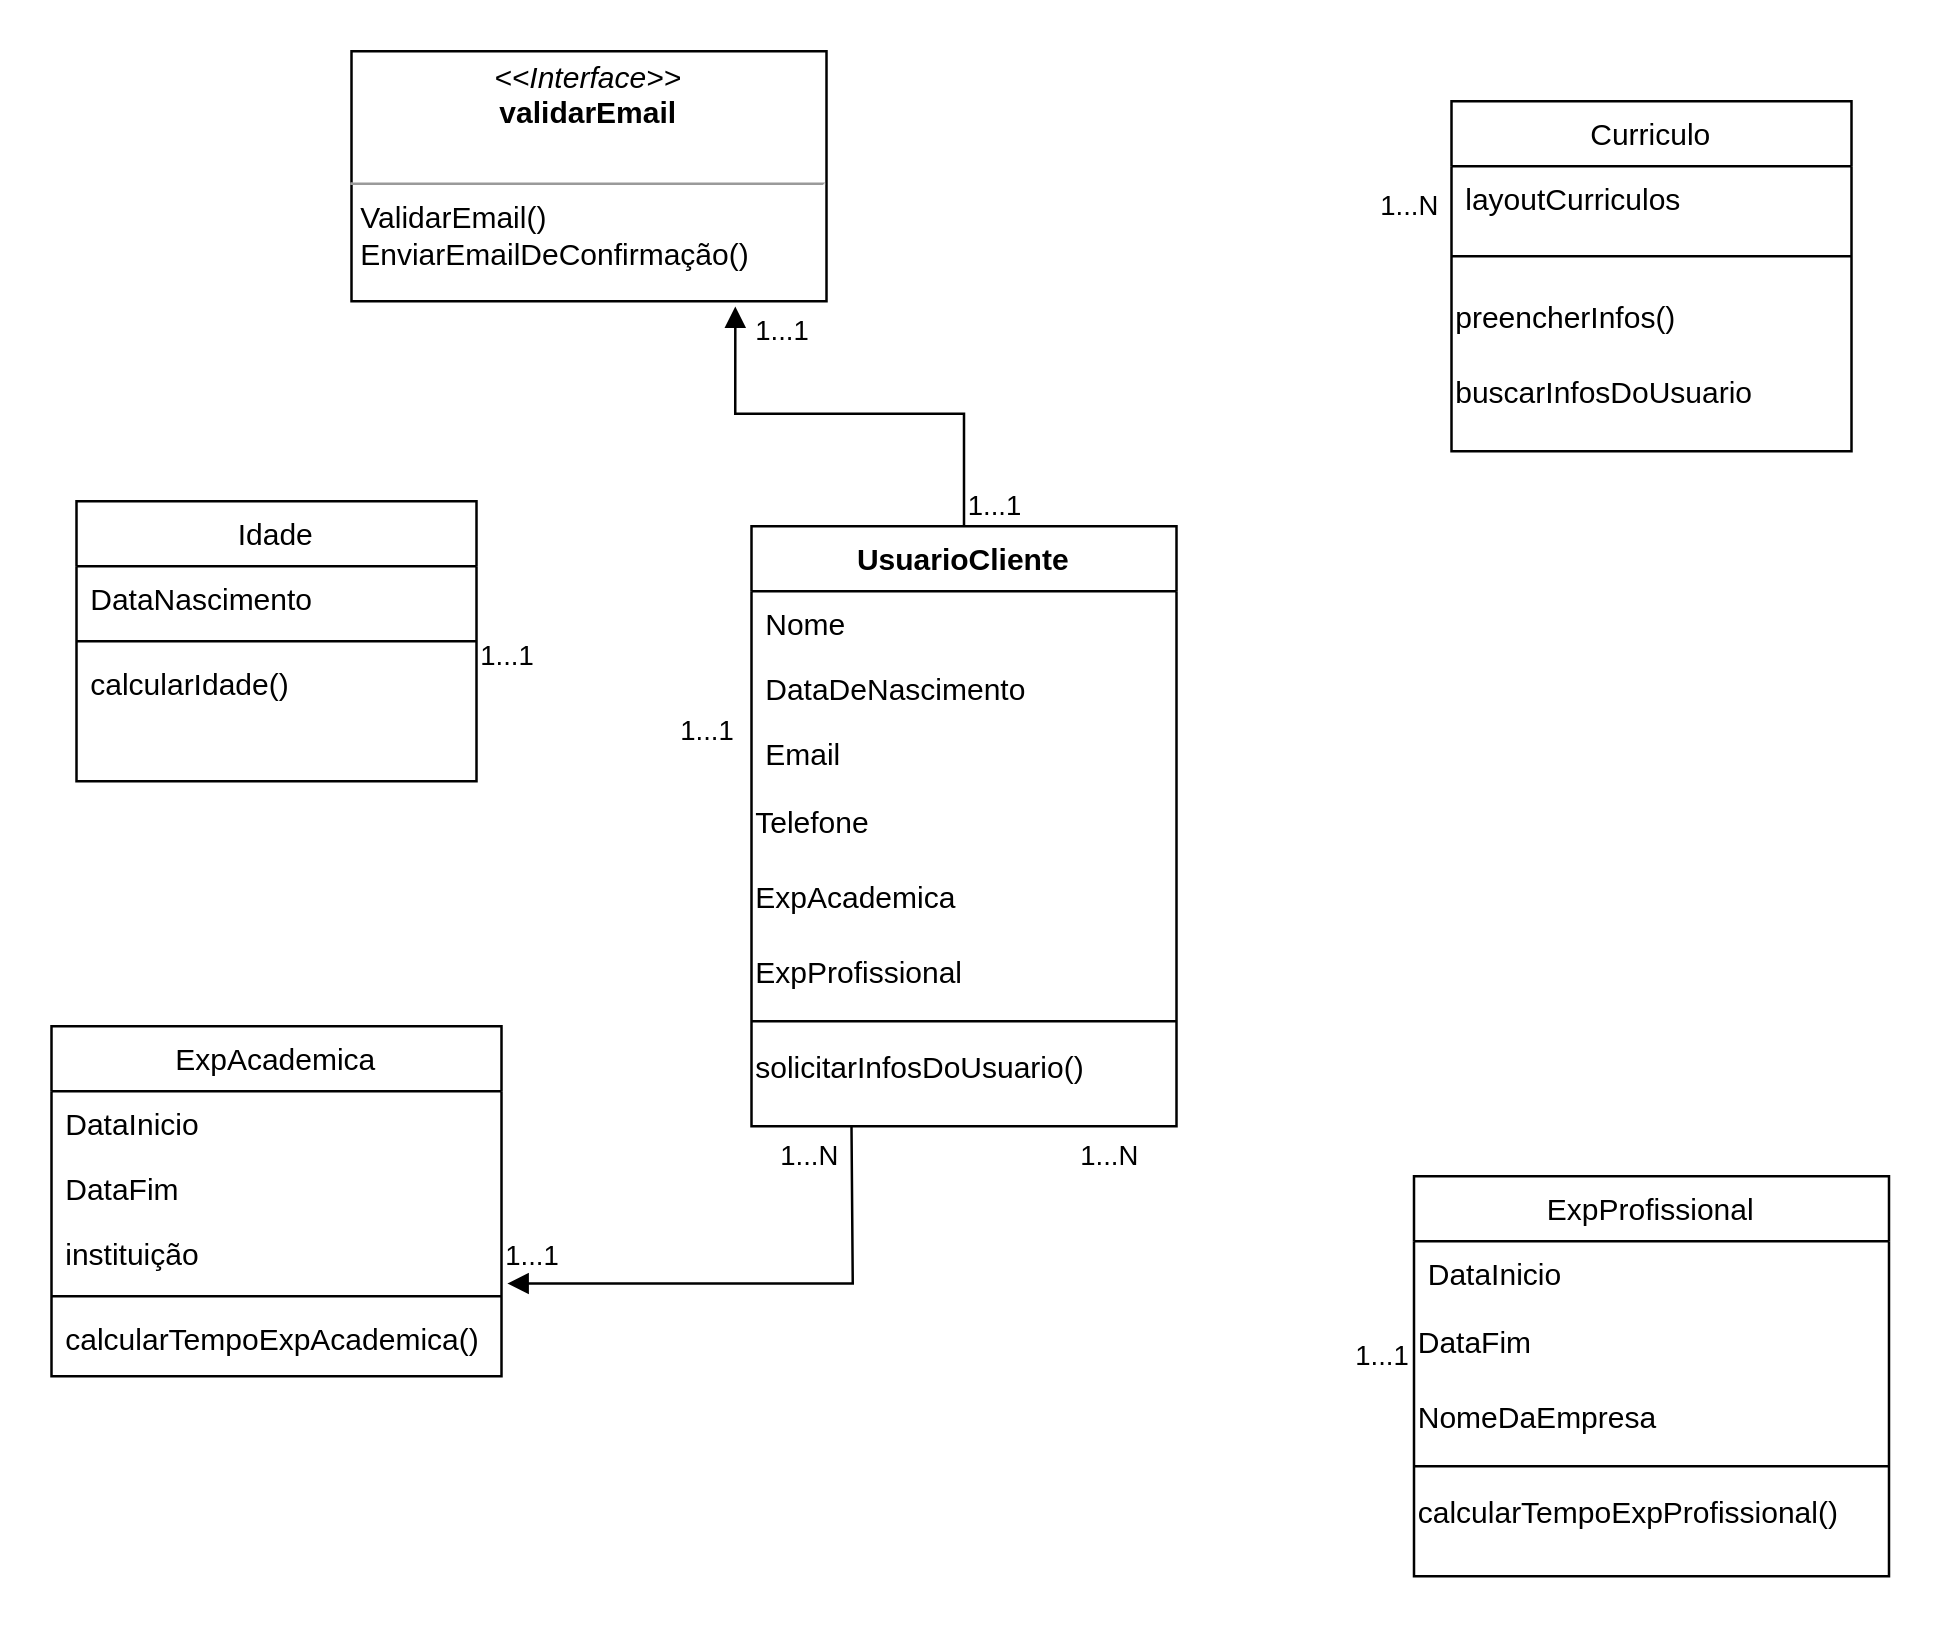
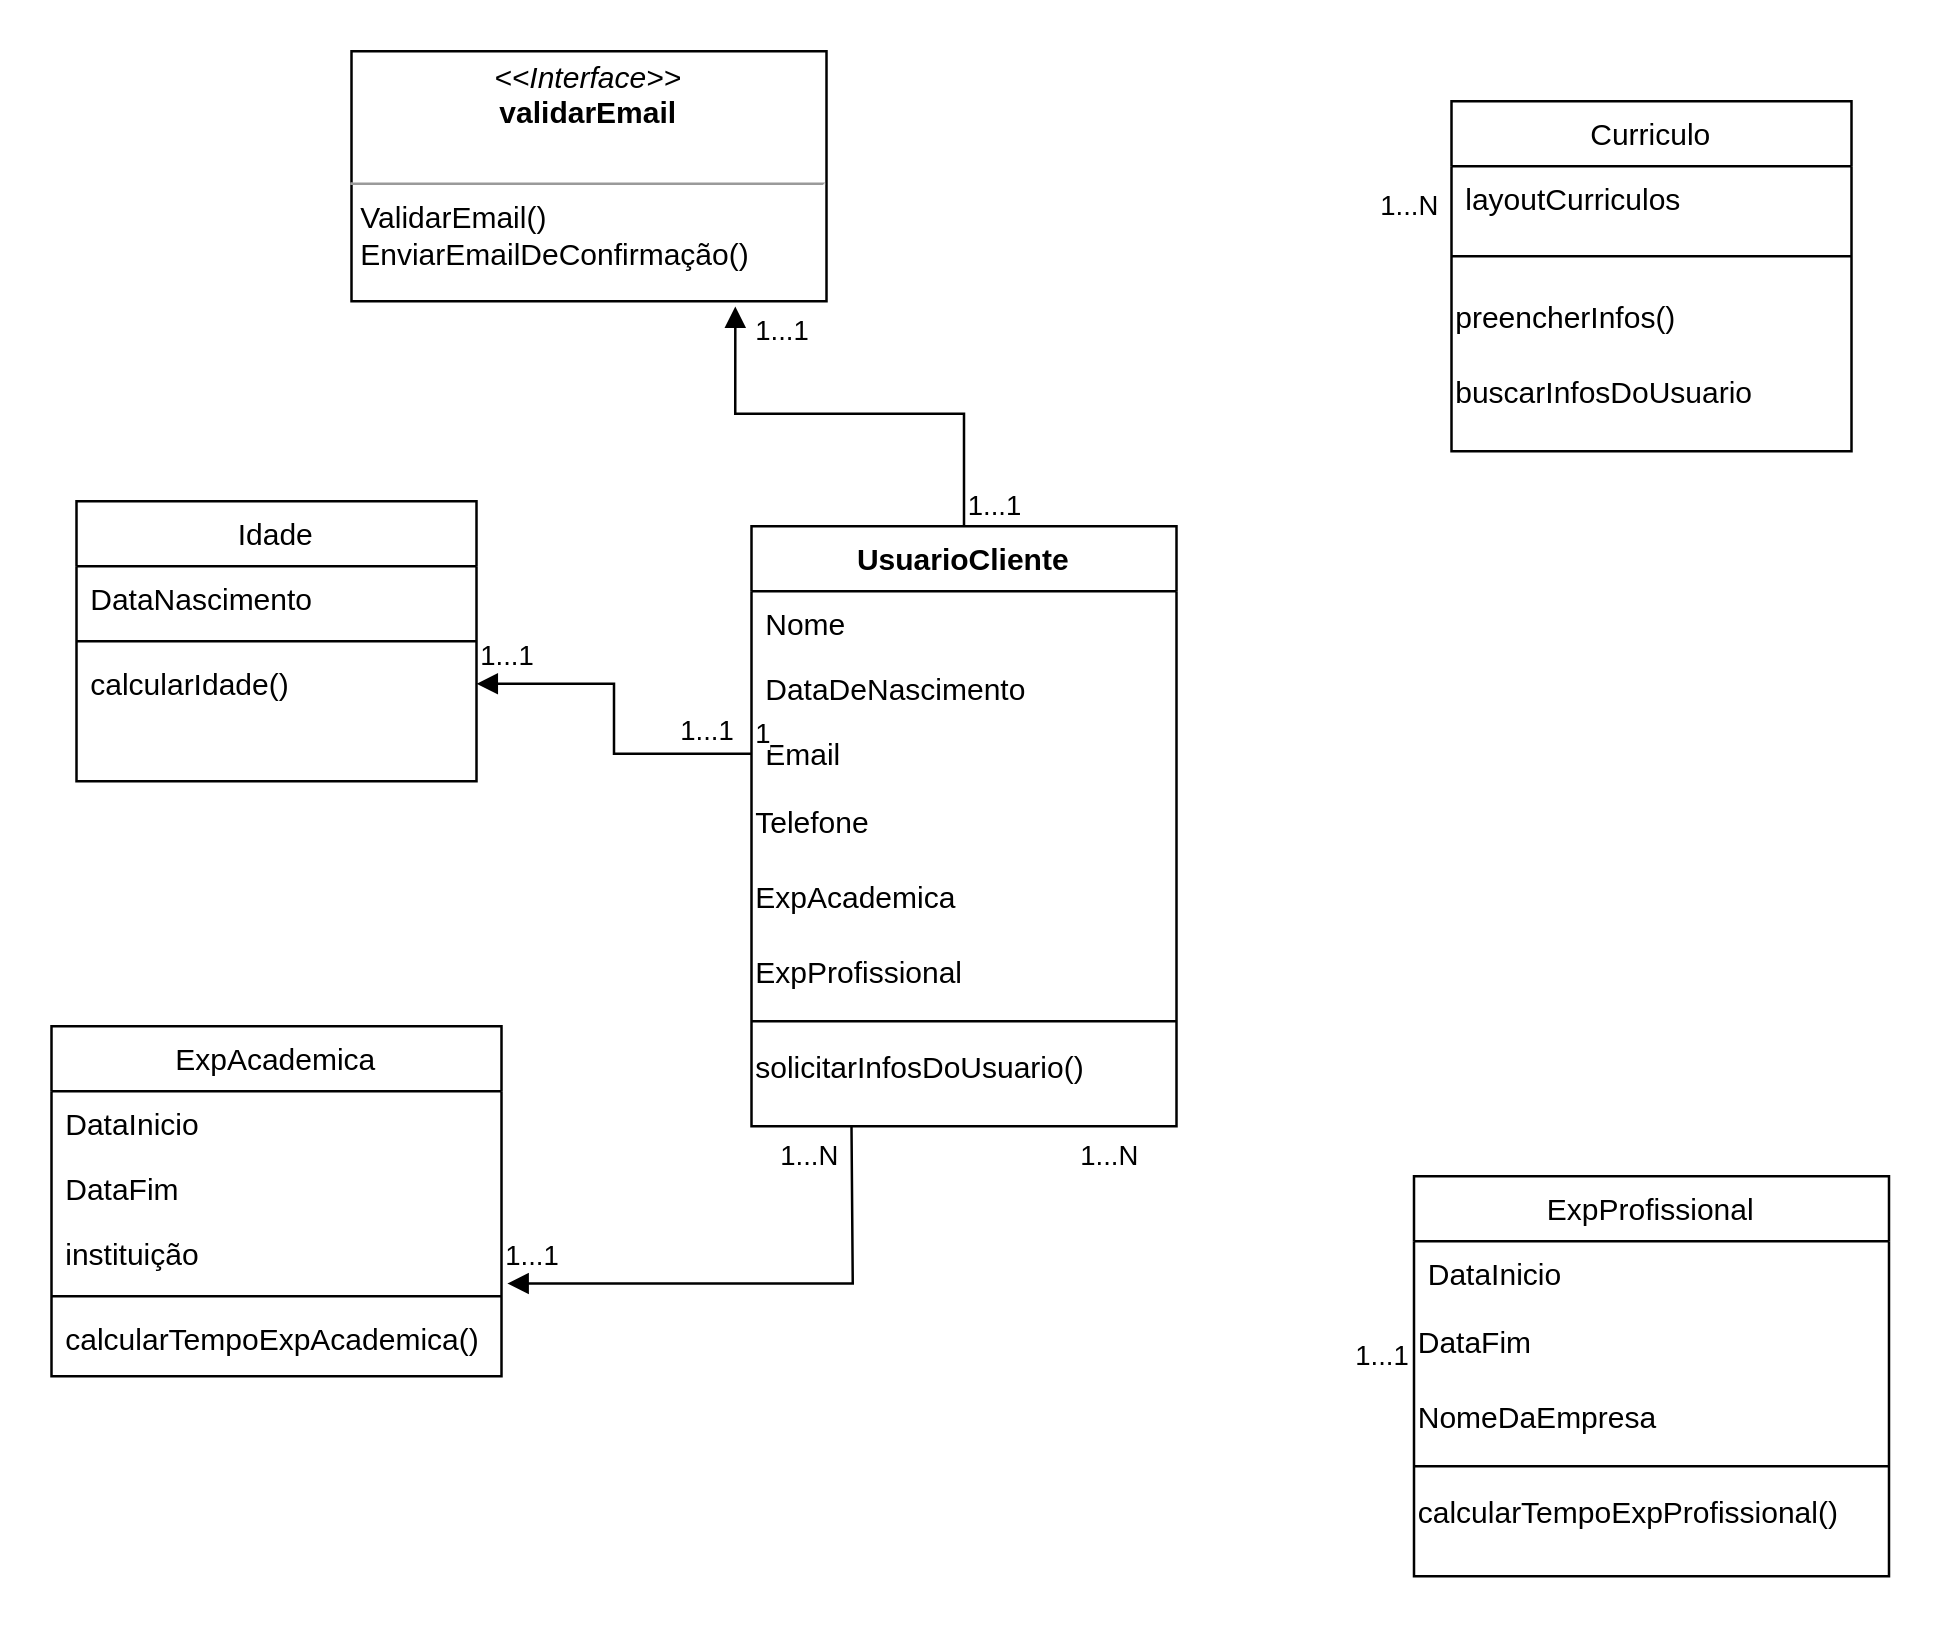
  <mxCell id="0" />
  <mxCell id="1" parent="0" />
  <mxCell id="2" value="UsuarioCliente" style="swimlane;fontStyle=1;align=center;verticalAlign=top;childLayout=stackLayout;horizontal=1;startSize=26;horizontalStack=0;resizeParent=1;resizeLast=0;collapsible=1;marginBottom=0;rounded=0;shadow=0;strokeWidth=1;" vertex="1" parent="1"><mxGeometry x="300" y="210" width="170" height="240" as="geometry"><mxRectangle x="230" y="140" width="160" height="26" as="alternateBounds" /></mxGeometry></mxCell>
  <mxCell id="3" value="Nome" style="text;align=left;verticalAlign=top;spacingLeft=4;spacingRight=4;overflow=hidden;rotatable=0;points=[[0,0.5],[1,0.5]];portConstraint=eastwest;" vertex="1" parent="2"><mxGeometry y="26" width="170" height="26" as="geometry" /></mxCell>
  <mxCell id="4" value="DataDeNascimento    " style="text;align=left;verticalAlign=top;spacingLeft=4;spacingRight=4;overflow=hidden;rotatable=0;points=[[0,0.5],[1,0.5]];portConstraint=eastwest;rounded=0;shadow=0;html=0;" vertex="1" parent="2"><mxGeometry y="52" width="170" height="26" as="geometry" /></mxCell>
  <mxCell id="5" value="Email" style="text;align=left;verticalAlign=top;spacingLeft=4;spacingRight=4;overflow=hidden;rotatable=0;points=[[0,0.5],[1,0.5]];portConstraint=eastwest;rounded=0;shadow=0;html=0;" vertex="1" parent="2"><mxGeometry y="78" width="170" height="26" as="geometry" /></mxCell>
  <mxCell id="6" value="Telefone&lt;br&gt;" style="text;html=1;align=left;verticalAlign=middle;resizable=0;points=[];autosize=1;strokeColor=none;fillColor=none;" vertex="1" parent="2"><mxGeometry y="104" width="170" height="30" as="geometry" /></mxCell>
  <mxCell id="7" value="ExpAcademica" style="text;html=1;align=left;verticalAlign=middle;resizable=0;points=[];autosize=1;strokeColor=none;fillColor=none;" vertex="1" parent="2"><mxGeometry y="134" width="170" height="30" as="geometry" /></mxCell>
  <mxCell id="8" value="ExpProfissional" style="text;html=1;align=left;verticalAlign=middle;resizable=0;points=[];autosize=1;strokeColor=none;fillColor=none;" vertex="1" parent="2"><mxGeometry y="164" width="170" height="30" as="geometry" /></mxCell>
  <mxCell id="9" value="" style="line;html=1;strokeWidth=1;align=left;verticalAlign=middle;spacingTop=-1;spacingLeft=3;spacingRight=3;rotatable=0;labelPosition=right;points=[];portConstraint=eastwest;" vertex="1" parent="2"><mxGeometry y="194" width="170" height="8" as="geometry" /></mxCell>
  <mxCell id="10" value="solicitarInfosDoUsuario()" style="text;html=1;align=left;verticalAlign=middle;resizable=0;points=[];autosize=1;strokeColor=none;fillColor=none;" vertex="1" parent="2"><mxGeometry y="202" width="170" height="30" as="geometry" /></mxCell>
  <mxCell id="11" value="ExpAcademica&#10;" style="swimlane;fontStyle=0;align=center;verticalAlign=top;childLayout=stackLayout;horizontal=1;startSize=26;horizontalStack=0;resizeParent=1;resizeLast=0;collapsible=1;marginBottom=0;rounded=0;shadow=0;strokeWidth=1;" vertex="1" parent="1"><mxGeometry x="20" y="410" width="180" height="140" as="geometry"><mxRectangle x="130" y="380" width="160" height="26" as="alternateBounds" /></mxGeometry></mxCell>
  <mxCell id="12" value="DataInicio" style="text;align=left;verticalAlign=top;spacingLeft=4;spacingRight=4;overflow=hidden;rotatable=0;points=[[0,0.5],[1,0.5]];portConstraint=eastwest;" vertex="1" parent="11"><mxGeometry y="26" width="180" height="26" as="geometry" /></mxCell>
  <mxCell id="13" value="DataFim" style="text;align=left;verticalAlign=top;spacingLeft=4;spacingRight=4;overflow=hidden;rotatable=0;points=[[0,0.5],[1,0.5]];portConstraint=eastwest;rounded=0;shadow=0;html=0;" vertex="1" parent="11"><mxGeometry y="52" width="180" height="26" as="geometry" /></mxCell>
  <mxCell id="14" value="instituição " style="text;align=left;verticalAlign=top;spacingLeft=4;spacingRight=4;overflow=hidden;rotatable=0;points=[[0,0.5],[1,0.5]];portConstraint=eastwest;rounded=0;shadow=0;html=0;" vertex="1" parent="11"><mxGeometry y="78" width="180" height="26" as="geometry" /></mxCell>
  <mxCell id="15" value="" style="line;html=1;strokeWidth=1;align=left;verticalAlign=middle;spacingTop=-1;spacingLeft=3;spacingRight=3;rotatable=0;labelPosition=right;points=[];portConstraint=eastwest;" vertex="1" parent="11"><mxGeometry y="104" width="180" height="8" as="geometry" /></mxCell>
  <mxCell id="16" value="calcularTempoExpAcademica()" style="text;align=left;verticalAlign=top;spacingLeft=4;spacingRight=4;overflow=hidden;rotatable=0;points=[[0,0.5],[1,0.5]];portConstraint=eastwest;fontStyle=0" vertex="1" parent="11"><mxGeometry y="112" width="180" height="26" as="geometry" /></mxCell>
  <mxCell id="17" value="ExpProfissional" style="swimlane;fontStyle=0;align=center;verticalAlign=top;childLayout=stackLayout;horizontal=1;startSize=26;horizontalStack=0;resizeParent=1;resizeLast=0;collapsible=1;marginBottom=0;rounded=0;shadow=0;strokeWidth=1;" vertex="1" parent="1"><mxGeometry x="565" y="470" width="190" height="160" as="geometry"><mxRectangle x="340" y="380" width="170" height="26" as="alternateBounds" /></mxGeometry></mxCell>
  <mxCell id="18" value="DataInicio" style="text;align=left;verticalAlign=top;spacingLeft=4;spacingRight=4;overflow=hidden;rotatable=0;points=[[0,0.5],[1,0.5]];portConstraint=eastwest;" vertex="1" parent="17"><mxGeometry y="26" width="190" height="26" as="geometry" /></mxCell>
  <mxCell id="19" value="DataFim" style="text;html=1;align=left;verticalAlign=middle;resizable=0;points=[];autosize=1;strokeColor=none;fillColor=none;" vertex="1" parent="17"><mxGeometry y="52" width="190" height="30" as="geometry" /></mxCell>
  <mxCell id="20" value="NomeDaEmpresa" style="text;html=1;align=left;verticalAlign=middle;resizable=0;points=[];autosize=1;strokeColor=none;fillColor=none;" vertex="1" parent="17"><mxGeometry y="82" width="190" height="30" as="geometry" /></mxCell>
  <mxCell id="21" value="" style="line;html=1;strokeWidth=1;align=left;verticalAlign=middle;spacingTop=-1;spacingLeft=3;spacingRight=3;rotatable=0;labelPosition=right;points=[];portConstraint=eastwest;" vertex="1" parent="17"><mxGeometry y="112" width="190" height="8" as="geometry" /></mxCell>
  <mxCell id="22" value="calcularTempoExpProfissional()" style="text;html=1;align=left;verticalAlign=middle;resizable=0;points=[];autosize=1;strokeColor=none;fillColor=none;" vertex="1" parent="17"><mxGeometry y="120" width="190" height="30" as="geometry" /></mxCell>
  <mxCell id="23" value="Curriculo" style="swimlane;fontStyle=0;align=center;verticalAlign=top;childLayout=stackLayout;horizontal=1;startSize=26;horizontalStack=0;resizeParent=1;resizeLast=0;collapsible=1;marginBottom=0;rounded=0;shadow=0;strokeWidth=1;" vertex="1" parent="1"><mxGeometry x="580" y="40" width="160" height="140" as="geometry"><mxRectangle x="550" y="140" width="160" height="26" as="alternateBounds" /></mxGeometry></mxCell>
  <mxCell id="24" value="layoutCurriculos&#10;" style="text;align=left;verticalAlign=top;spacingLeft=4;spacingRight=4;overflow=hidden;rotatable=0;points=[[0,0.5],[1,0.5]];portConstraint=eastwest;" vertex="1" parent="23"><mxGeometry y="26" width="160" height="26" as="geometry" /></mxCell>
  <mxCell id="25" value="" style="line;html=1;strokeWidth=1;align=left;verticalAlign=middle;spacingTop=-1;spacingLeft=3;spacingRight=3;rotatable=0;labelPosition=right;points=[];portConstraint=eastwest;" vertex="1" parent="23"><mxGeometry y="52" width="160" height="20" as="geometry" /></mxCell>
  <mxCell id="26" value="preencherInfos()" style="text;html=1;align=left;verticalAlign=middle;resizable=0;points=[];autosize=1;strokeColor=none;fillColor=none;" vertex="1" parent="23"><mxGeometry y="72" width="160" height="30" as="geometry" /></mxCell>
  <mxCell id="27" value="buscarInfosDoUsuario" style="text;html=1;align=left;verticalAlign=middle;resizable=0;points=[];autosize=1;strokeColor=none;fillColor=none;" vertex="1" parent="23"><mxGeometry y="102" width="160" height="30" as="geometry" /></mxCell>
  <mxCell id="28" value="Idade" style="swimlane;fontStyle=0;align=center;verticalAlign=top;childLayout=stackLayout;horizontal=1;startSize=26;horizontalStack=0;resizeParent=1;resizeLast=0;collapsible=1;marginBottom=0;rounded=0;shadow=0;strokeWidth=1;" vertex="1" parent="1"><mxGeometry x="30" y="200" width="160" height="112" as="geometry"><mxRectangle x="130" y="380" width="160" height="26" as="alternateBounds" /></mxGeometry></mxCell>
  <mxCell id="29" value="DataNascimento" style="text;align=left;verticalAlign=top;spacingLeft=4;spacingRight=4;overflow=hidden;rotatable=0;points=[[0,0.5],[1,0.5]];portConstraint=eastwest;" vertex="1" parent="28"><mxGeometry y="26" width="160" height="26" as="geometry" /></mxCell>
  <mxCell id="30" value="" style="line;html=1;strokeWidth=1;align=left;verticalAlign=middle;spacingTop=-1;spacingLeft=3;spacingRight=3;rotatable=0;labelPosition=right;points=[];portConstraint=eastwest;" vertex="1" parent="28"><mxGeometry y="52" width="160" height="8" as="geometry" /></mxCell>
  <mxCell id="31" value="calcularIdade()" style="text;align=left;verticalAlign=top;spacingLeft=4;spacingRight=4;overflow=hidden;rotatable=0;points=[[0,0.5],[1,0.5]];portConstraint=eastwest;fontStyle=0" vertex="1" parent="28"><mxGeometry y="60" width="160" height="26" as="geometry" /></mxCell>
  <mxCell id="32" value="&lt;p style=&quot;margin:0px;margin-top:4px;text-align:center;&quot;&gt;&lt;i&gt;&amp;lt;&amp;lt;Interface&amp;gt;&amp;gt;&lt;/i&gt;&lt;br&gt;&lt;b&gt;validarEmail&lt;/b&gt;&lt;/p&gt;&lt;p style=&quot;margin:0px;margin-left:4px;&quot;&gt;&lt;br&gt;&lt;/p&gt;&lt;hr size=&quot;1&quot;&gt;&lt;p style=&quot;margin:0px;margin-left:4px;&quot;&gt;ValidarEmail()&lt;br&gt;EnviarEmailDeConfirmação()&lt;/p&gt;" style="verticalAlign=top;align=left;overflow=fill;fontSize=12;fontFamily=Helvetica;html=1;whiteSpace=wrap;" vertex="1" parent="1"><mxGeometry x="140" y="20" width="190" height="100" as="geometry" /></mxCell>
+ <mxCell id="33" value="" style="endArrow=block;endFill=1;html=1;edgeStyle=orthogonalEdgeStyle;align=left;verticalAlign=top;rounded=0;exitX=0;exitY=0.5;exitDx=0;exitDy=0;entryX=1;entryY=0.5;entryDx=0;entryDy=0;" edge="1" parent="1" source="5" target="31"><mxGeometry x="-1" relative="1" as="geometry"><mxPoint x="250" y="320" as="sourcePoint" /><mxPoint x="410" y="320" as="targetPoint" /></mxGeometry></mxCell>
+ <mxCell id="34" value="1" style="edgeLabel;resizable=0;html=1;align=left;verticalAlign=bottom;" connectable="0" vertex="1" parent="33"><mxGeometry x="-1" relative="1" as="geometry" /></mxCell>
  <mxCell id="35" value="" style="endArrow=block;endFill=1;html=1;edgeStyle=orthogonalEdgeStyle;align=left;verticalAlign=top;rounded=0;entryX=1.013;entryY=0.958;entryDx=0;entryDy=0;entryPerimeter=0;" edge="1" parent="1" target="14"><mxGeometry x="-1" y="-171" relative="1" as="geometry"><mxPoint x="340" y="450" as="sourcePoint" /><mxPoint x="410" y="450" as="targetPoint" /><mxPoint x="111" y="-161" as="offset" /></mxGeometry></mxCell>
  <mxCell id="36" value="" style="endArrow=block;endFill=1;html=1;edgeStyle=orthogonalEdgeStyle;align=left;verticalAlign=top;rounded=0;entryX=0.808;entryY=1.021;entryDx=0;entryDy=0;entryPerimeter=0;" edge="1" parent="1" source="2" target="32"><mxGeometry x="-1" relative="1" as="geometry"><mxPoint x="250" y="190" as="sourcePoint" /><mxPoint x="410" y="190" as="targetPoint" /></mxGeometry></mxCell>
  <mxCell id="37" value="1...1" style="edgeLabel;resizable=0;html=1;align=left;verticalAlign=bottom;" connectable="0" vertex="1" parent="36"><mxGeometry x="-1" relative="1" as="geometry" /></mxCell>
  <mxCell id="38" value="1...N" style="edgeLabel;resizable=0;html=1;align=left;verticalAlign=bottom;" connectable="0" vertex="1" parent="1"><mxGeometry x="550" y="90.004" as="geometry" /></mxCell>
  <mxCell id="39" value="1...1" style="edgeLabel;resizable=0;html=1;align=left;verticalAlign=bottom;" connectable="0" vertex="1" parent="1"><mxGeometry x="300.004" y="140" as="geometry" /></mxCell>
  <mxCell id="40" value="1...N" style="edgeLabel;resizable=0;html=1;align=left;verticalAlign=bottom;" connectable="0" vertex="1" parent="1"><mxGeometry x="430" y="470" as="geometry" /></mxCell>
  <mxCell id="41" value="1...1" style="edgeLabel;resizable=0;html=1;align=left;verticalAlign=bottom;" connectable="0" vertex="1" parent="1"><mxGeometry x="540" y="550" as="geometry" /></mxCell>
  <mxCell id="42" value="1...1" style="edgeLabel;resizable=0;html=1;align=left;verticalAlign=bottom;" connectable="0" vertex="1" parent="1"><mxGeometry x="200" y="510" as="geometry" /></mxCell>
  <mxCell id="43" value="1...N" style="edgeLabel;resizable=0;html=1;align=left;verticalAlign=bottom;" connectable="0" vertex="1" parent="1"><mxGeometry x="310" y="470" as="geometry" /></mxCell>
  <mxCell id="44" value="1...1" style="edgeLabel;resizable=0;html=1;align=left;verticalAlign=bottom;" connectable="0" vertex="1" parent="1"><mxGeometry x="190" y="270" as="geometry" /></mxCell>
  <mxCell id="45" value="1...1" style="edgeLabel;resizable=0;html=1;align=left;verticalAlign=bottom;" connectable="0" vertex="1" parent="1"><mxGeometry x="270" y="300" as="geometry" /></mxCell>
